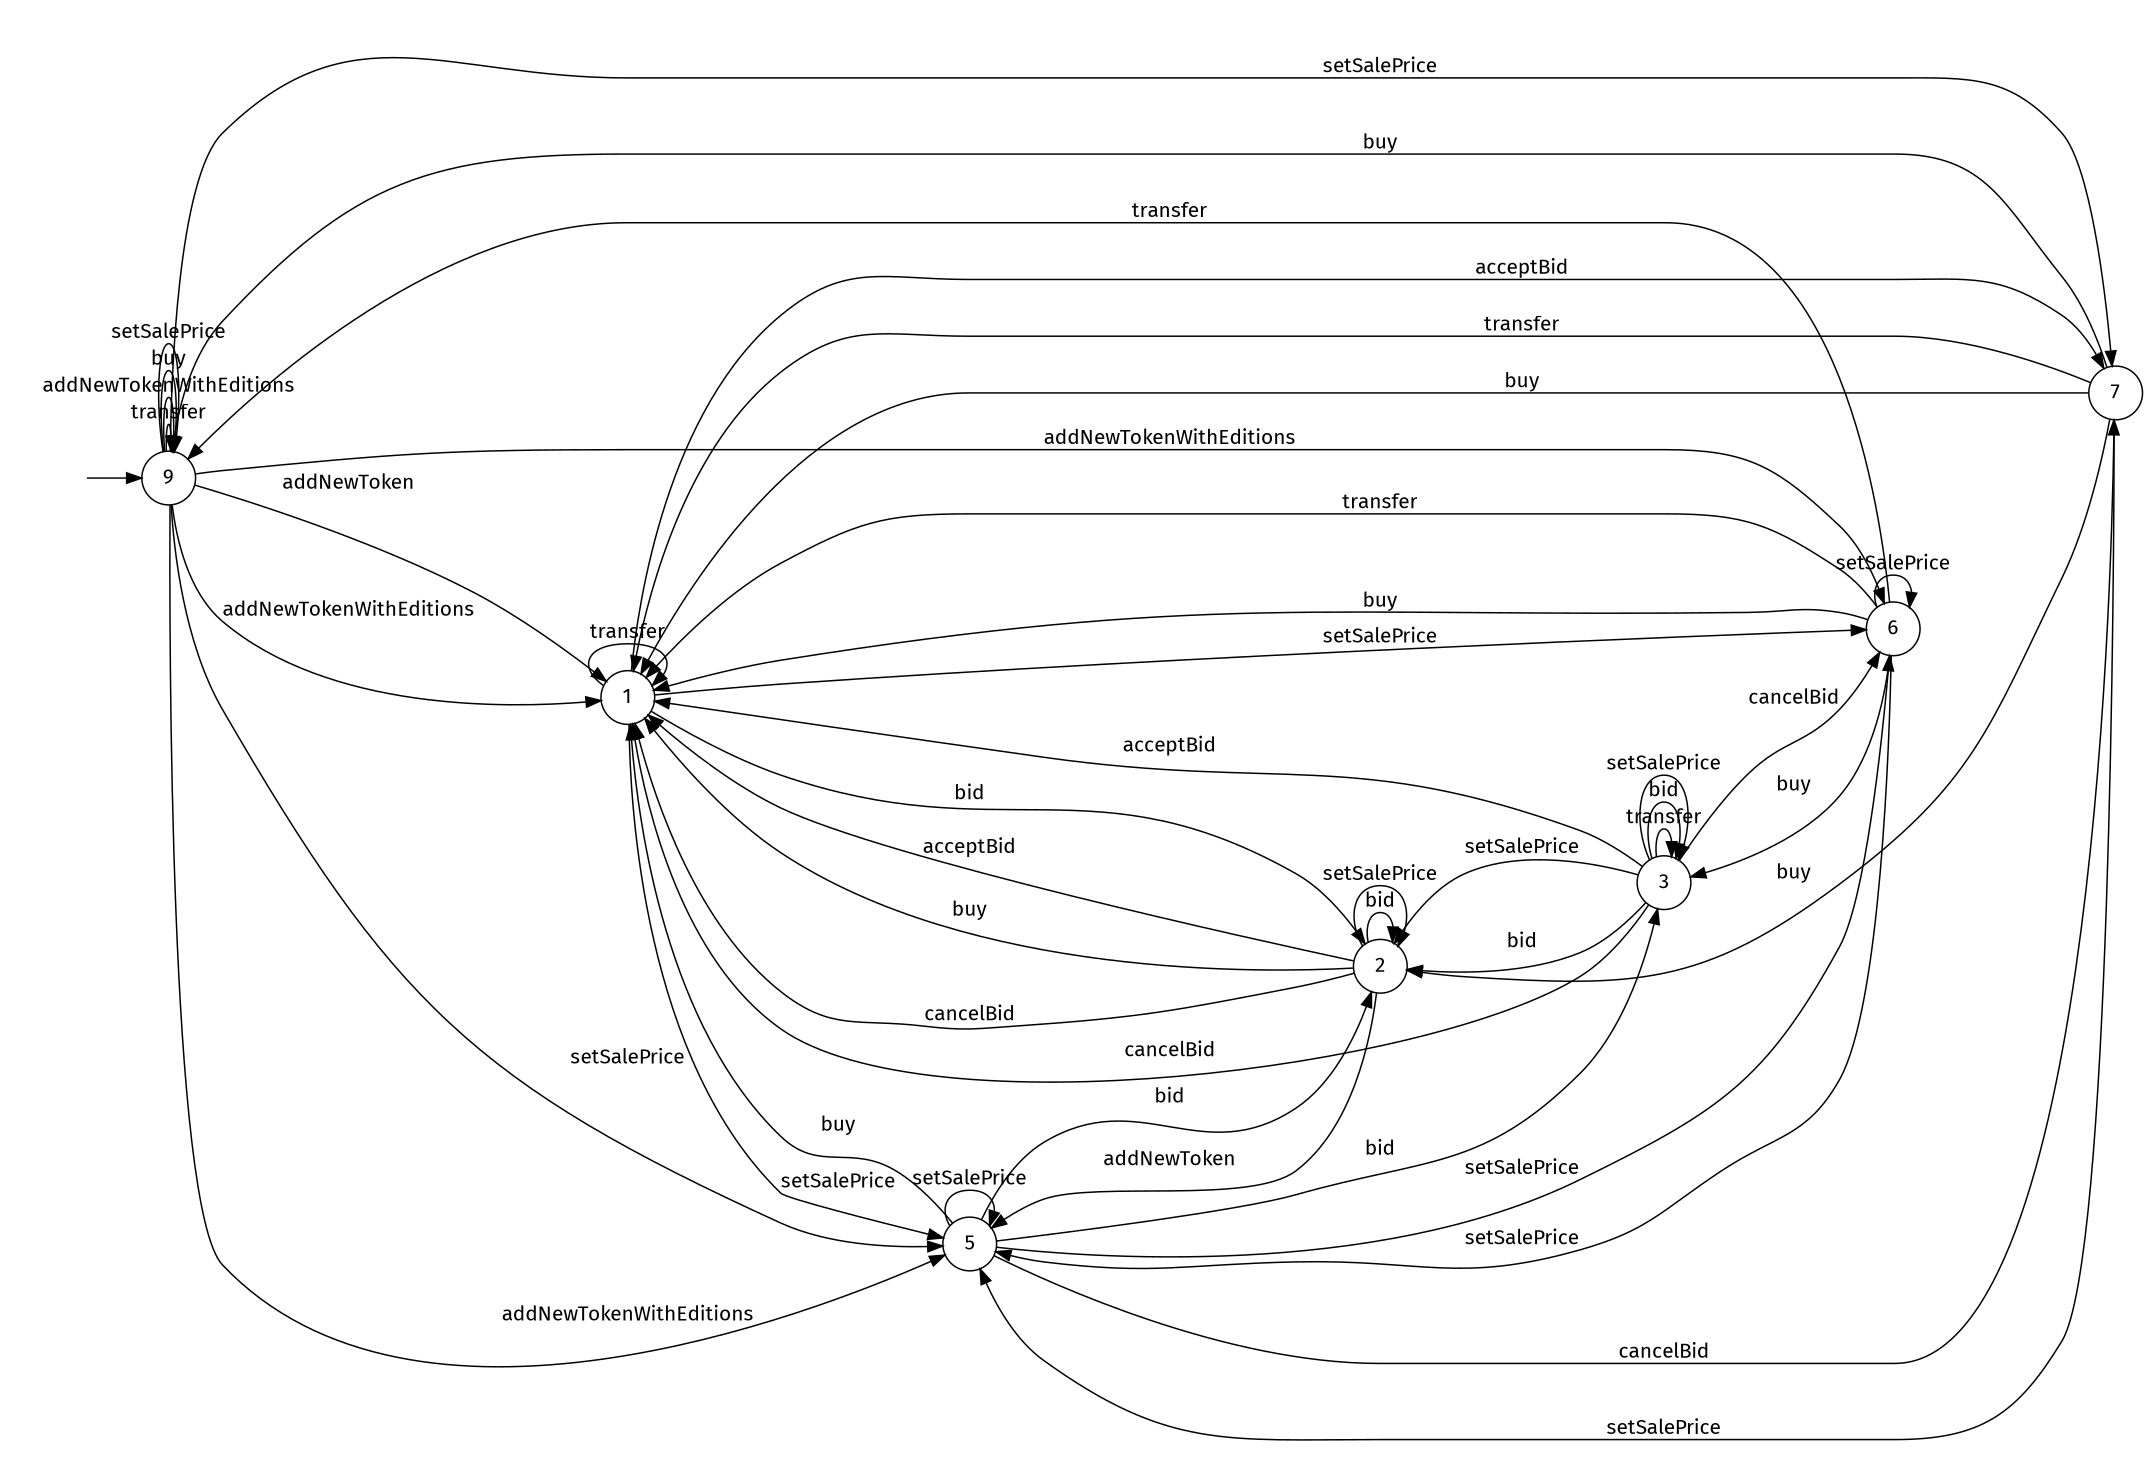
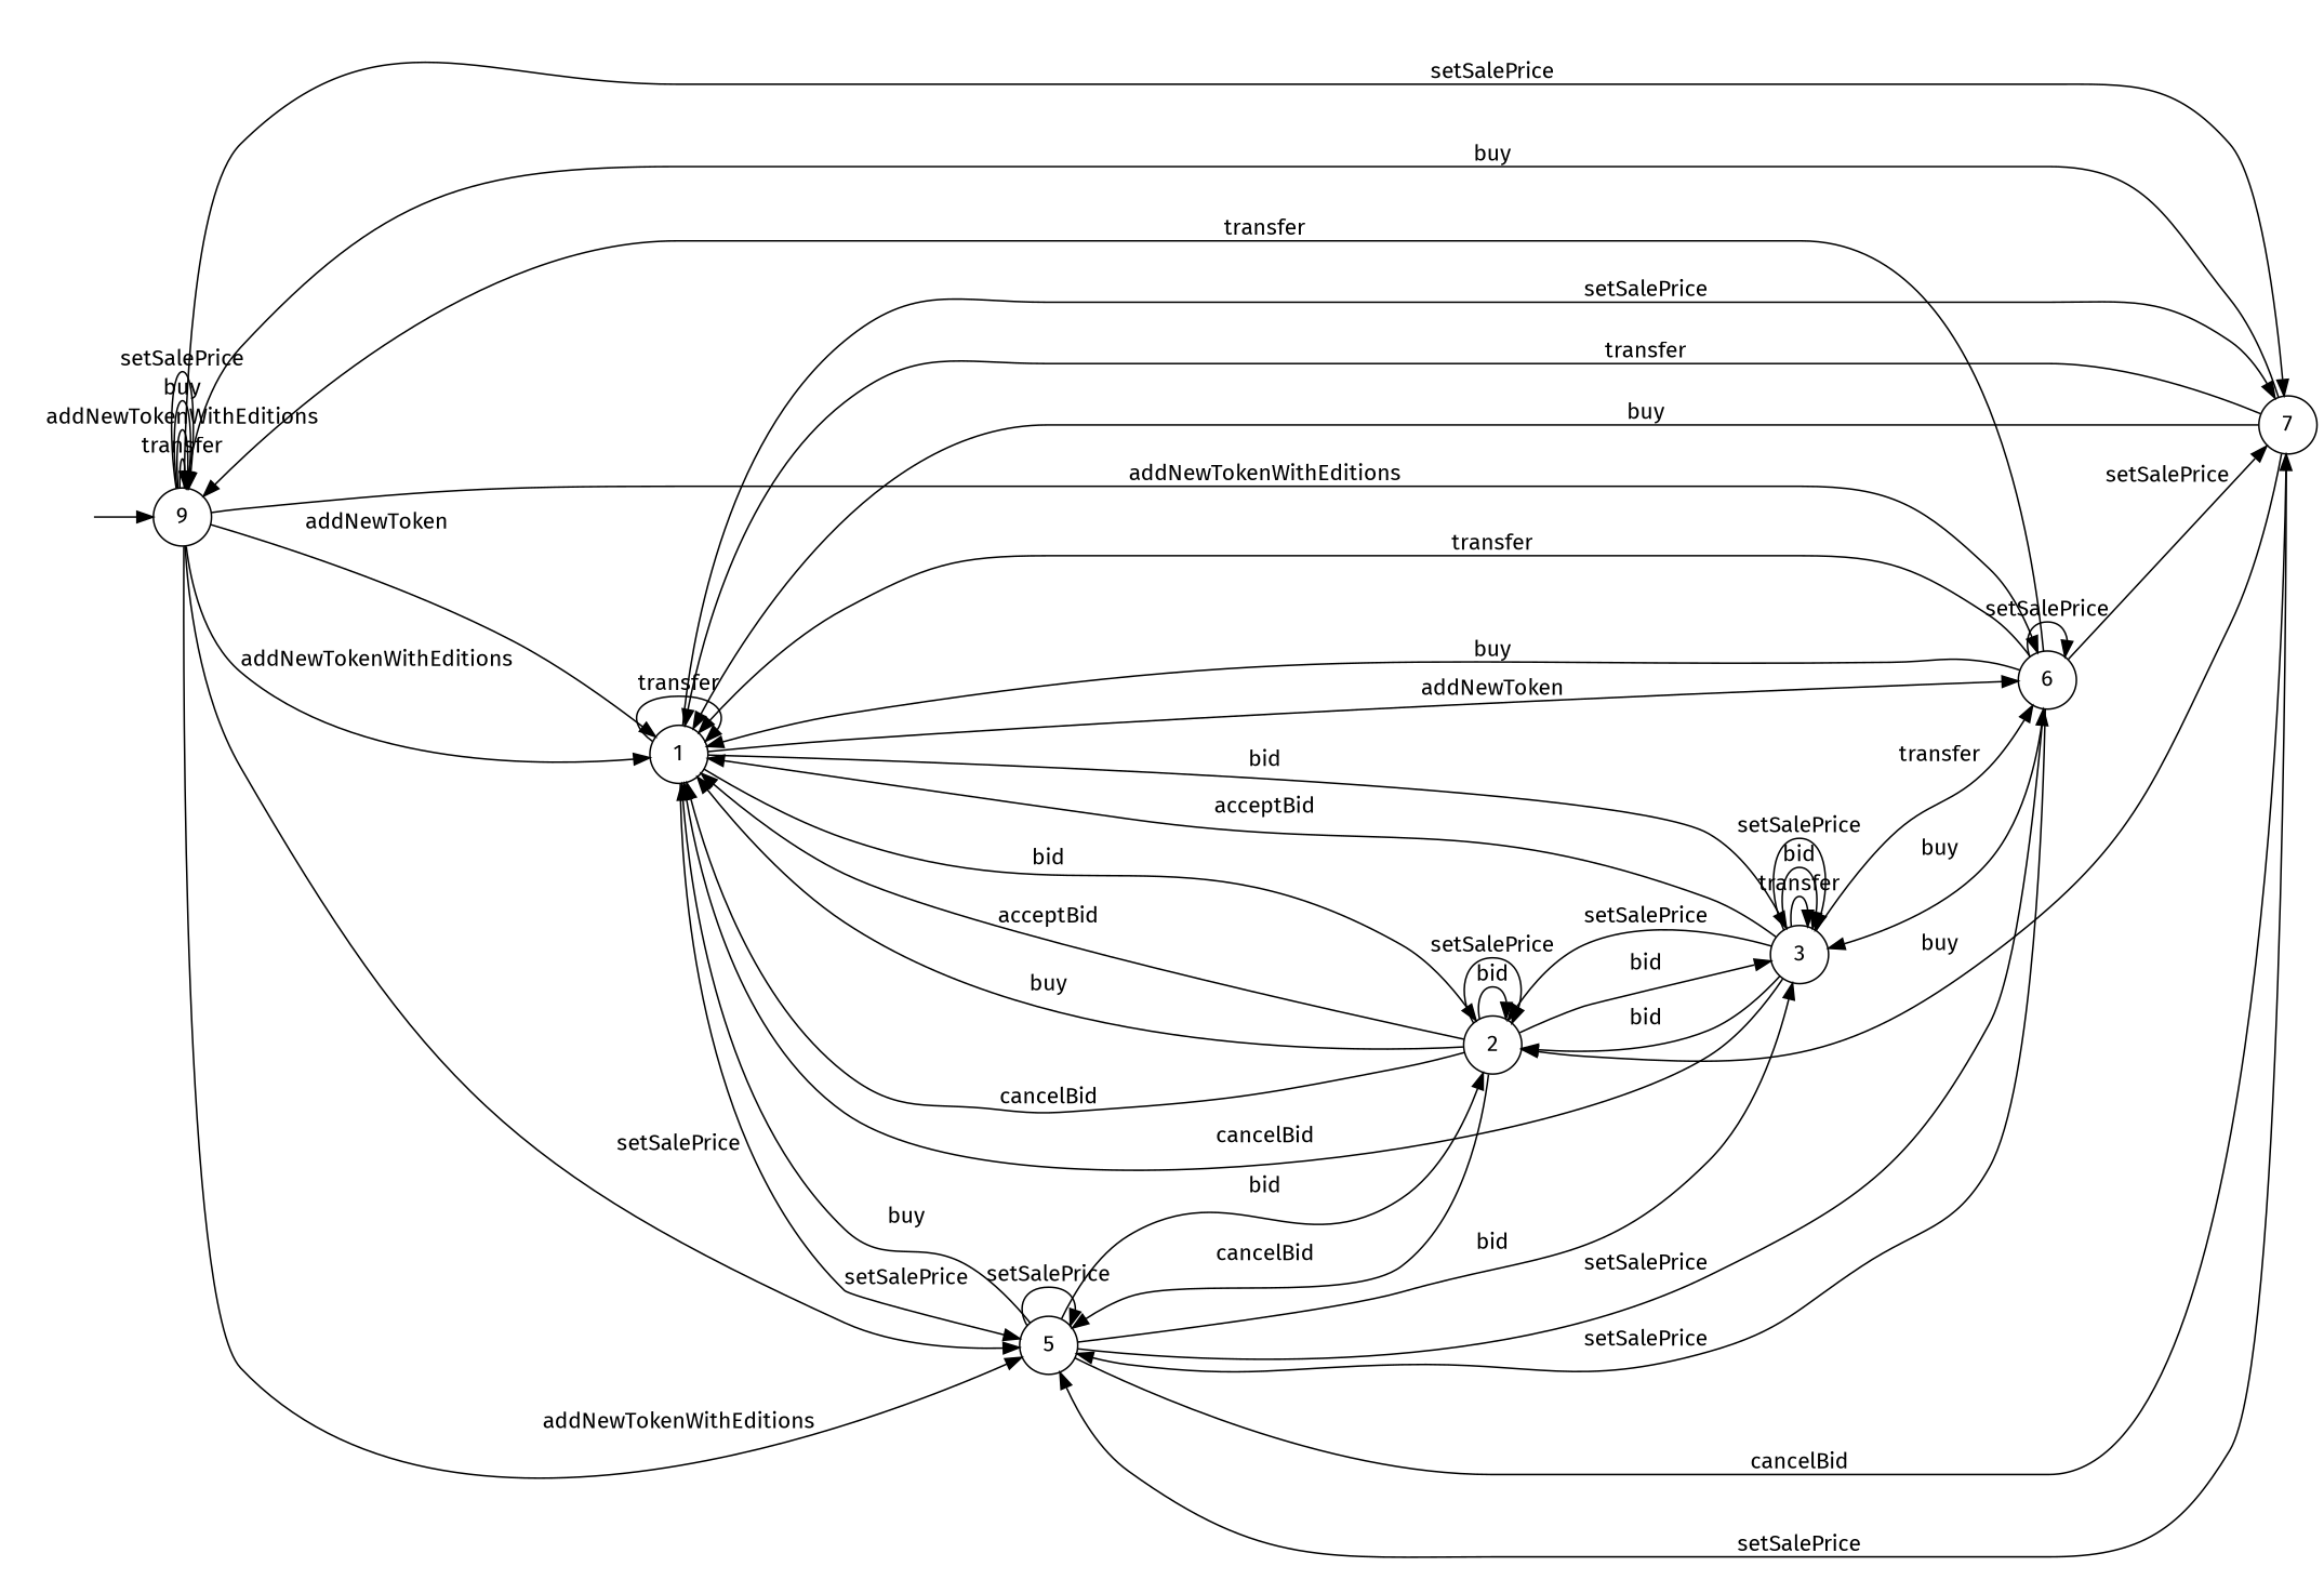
  digraph {
    fontname="Fira Sans"
    rankdir=LR
    node [fontname="Fira Sans" shape=circle]
    edge [fontname="Fira Sans"]
    "" [shape=plaintext]
    n2 [label=9]
    n3 [label=1]
    n4 [label=5]
    n5 [label=7]
    n6 [label=6]
    n7 [label=3]
    n8 [label=2]
    "" -> n2
    n2 -> n2 [label=transfer]
    n2 -> n2 [label=addNewTokenWithEditions]
    n2 -> n2 [label=buy]
    n2 -> n2 [label=setSalePrice]
    n2 -> n3 [label=addNewToken]
    n2 -> n3 [label=addNewTokenWithEditions]
    n2 -> n4 [label=addNewTokenWithEditions]
    n2 -> n4 [label=setSalePrice]
    n2 -> n5 [label=setSalePrice]
    n2 -> n6 [label=addNewTokenWithEditions]
    n3 -> n3 [label=transfer]
    n3 -> n4 [label=setSalePrice]
-   n3 -> n5 [label=acceptBid]
-   n3 -> n6 [label=setSalePrice]
+   n3 -> n5 [label=setSalePrice]
+   n3 -> n6 [label=addNewToken]
+   n3 -> n7 [label=bid]
    n3 -> n8 [label=bid]
    n4 -> n3 [label=buy]
    n4 -> n4 [label=setSalePrice]
    n4 -> n5 [label=cancelBid]
    n4 -> n6 [label=setSalePrice]
    n4 -> n7 [label=bid]
    n4 -> n8 [label=bid]
    n5 -> n2 [label=buy]
    n5 -> n3 [label=transfer]
    n5 -> n3 [label=buy]
    n5 -> n4 [label=setSalePrice]
    n5 -> n8 [label=buy]
    n6 -> n2 [label=transfer]
    n6 -> n3 [label=transfer]
    n6 -> n3 [label=buy]
    n6 -> n4 [label=setSalePrice]
+   n6 -> n5 [label=setSalePrice]
    n6 -> n6 [label=setSalePrice]
    n6 -> n7 [label=buy]
    n7 -> n3 [label=acceptBid]
    n7 -> n3 [label=cancelBid]
-   n7 -> n6 [label=cancelBid]
+   n7 -> n6 [label=transfer]
    n7 -> n7 [label=transfer]
    n7 -> n7 [label=bid]
    n7 -> n7 [label=setSalePrice]
    n7 -> n8 [label=bid]
    n7 -> n8 [label=setSalePrice]
    n8 -> n3 [label=acceptBid]
    n8 -> n3 [label=cancelBid]
    n8 -> n3 [label=buy]
-   n8 -> n4 [label=addNewToken]
+   n8 -> n4 [label=cancelBid]
+   n8 -> n7 [label=bid]
    n8 -> n8 [label=bid]
    n8 -> n8 [label=setSalePrice]
  }
